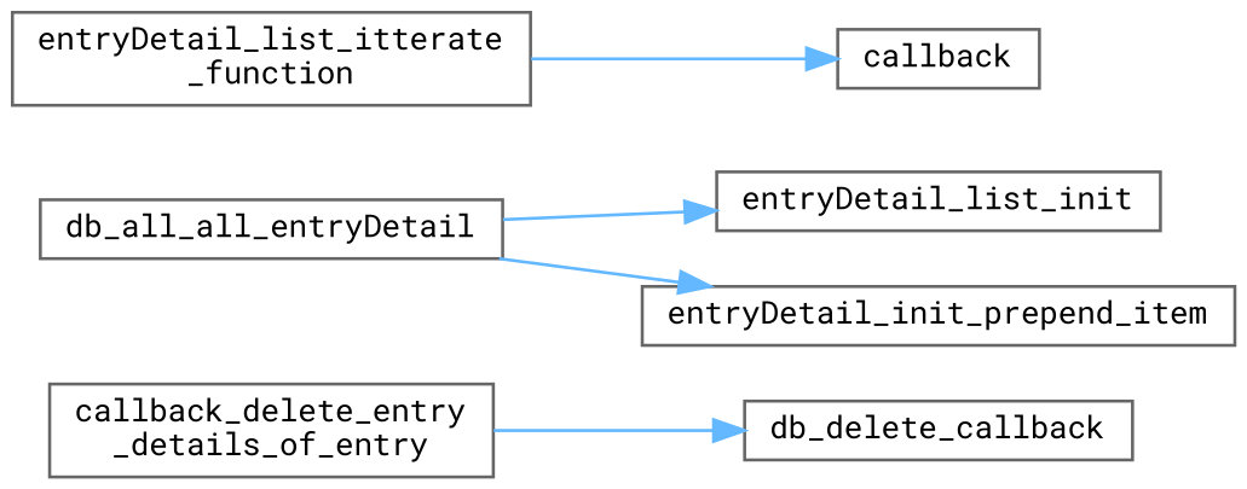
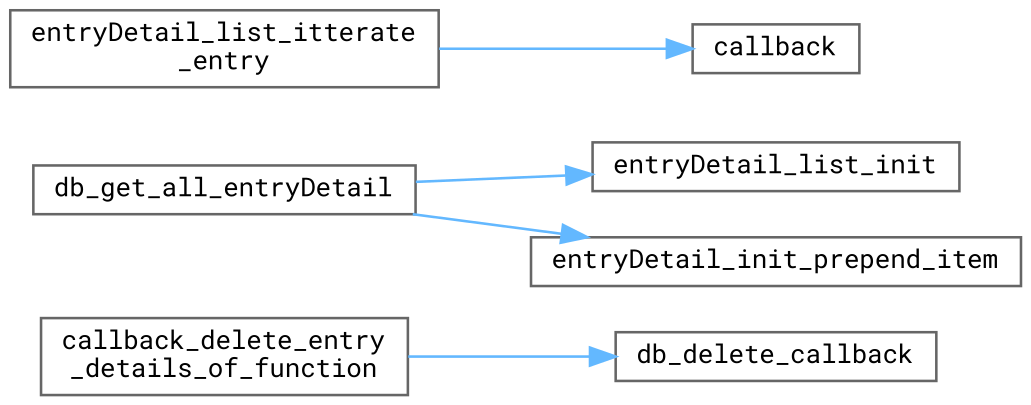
  digraph {
    fontname="Roboto Mono"
    rankdir=LR
    node [color=grey40 fillcolor=white fontname="Roboto Mono" fontsize=10 shape=box style=filled]
    edge [color=steelblue1 fontname="Roboto Mono" fontsize=10 labelfontname=Helvetica labelfontsize=10 style=solid]
-   n1 [height=0.2 label="callback_delete_entry\l_details_of_entry" width=0.4]
+   n1 [height=0.2 label="callback_delete_entry\l_details_of_function" width=0.4]
    n2 [height=0.2 label=db_delete_callback width=0.4]
-   n3 [height=0.2 label=db_all_all_entryDetail width=0.4]
+   n3 [height=0.2 label=db_get_all_entryDetail width=0.4]
    n4 [height=0.2 label=entryDetail_list_init width=0.4]
    n5 [height=0.2 label=entryDetail_init_prepend_item width=0.4]
-   n6 [height=0.2 label="entryDetail_list_itterate\l_function" width=0.4]
+   n6 [height=0.2 label="entryDetail_list_itterate\l_entry" width=0.4]
    n7 [height=0.2 label=callback width=0.4]
    n1 -> n2
    n3 -> n4
    n3 -> n5
    n6 -> n7
  }
